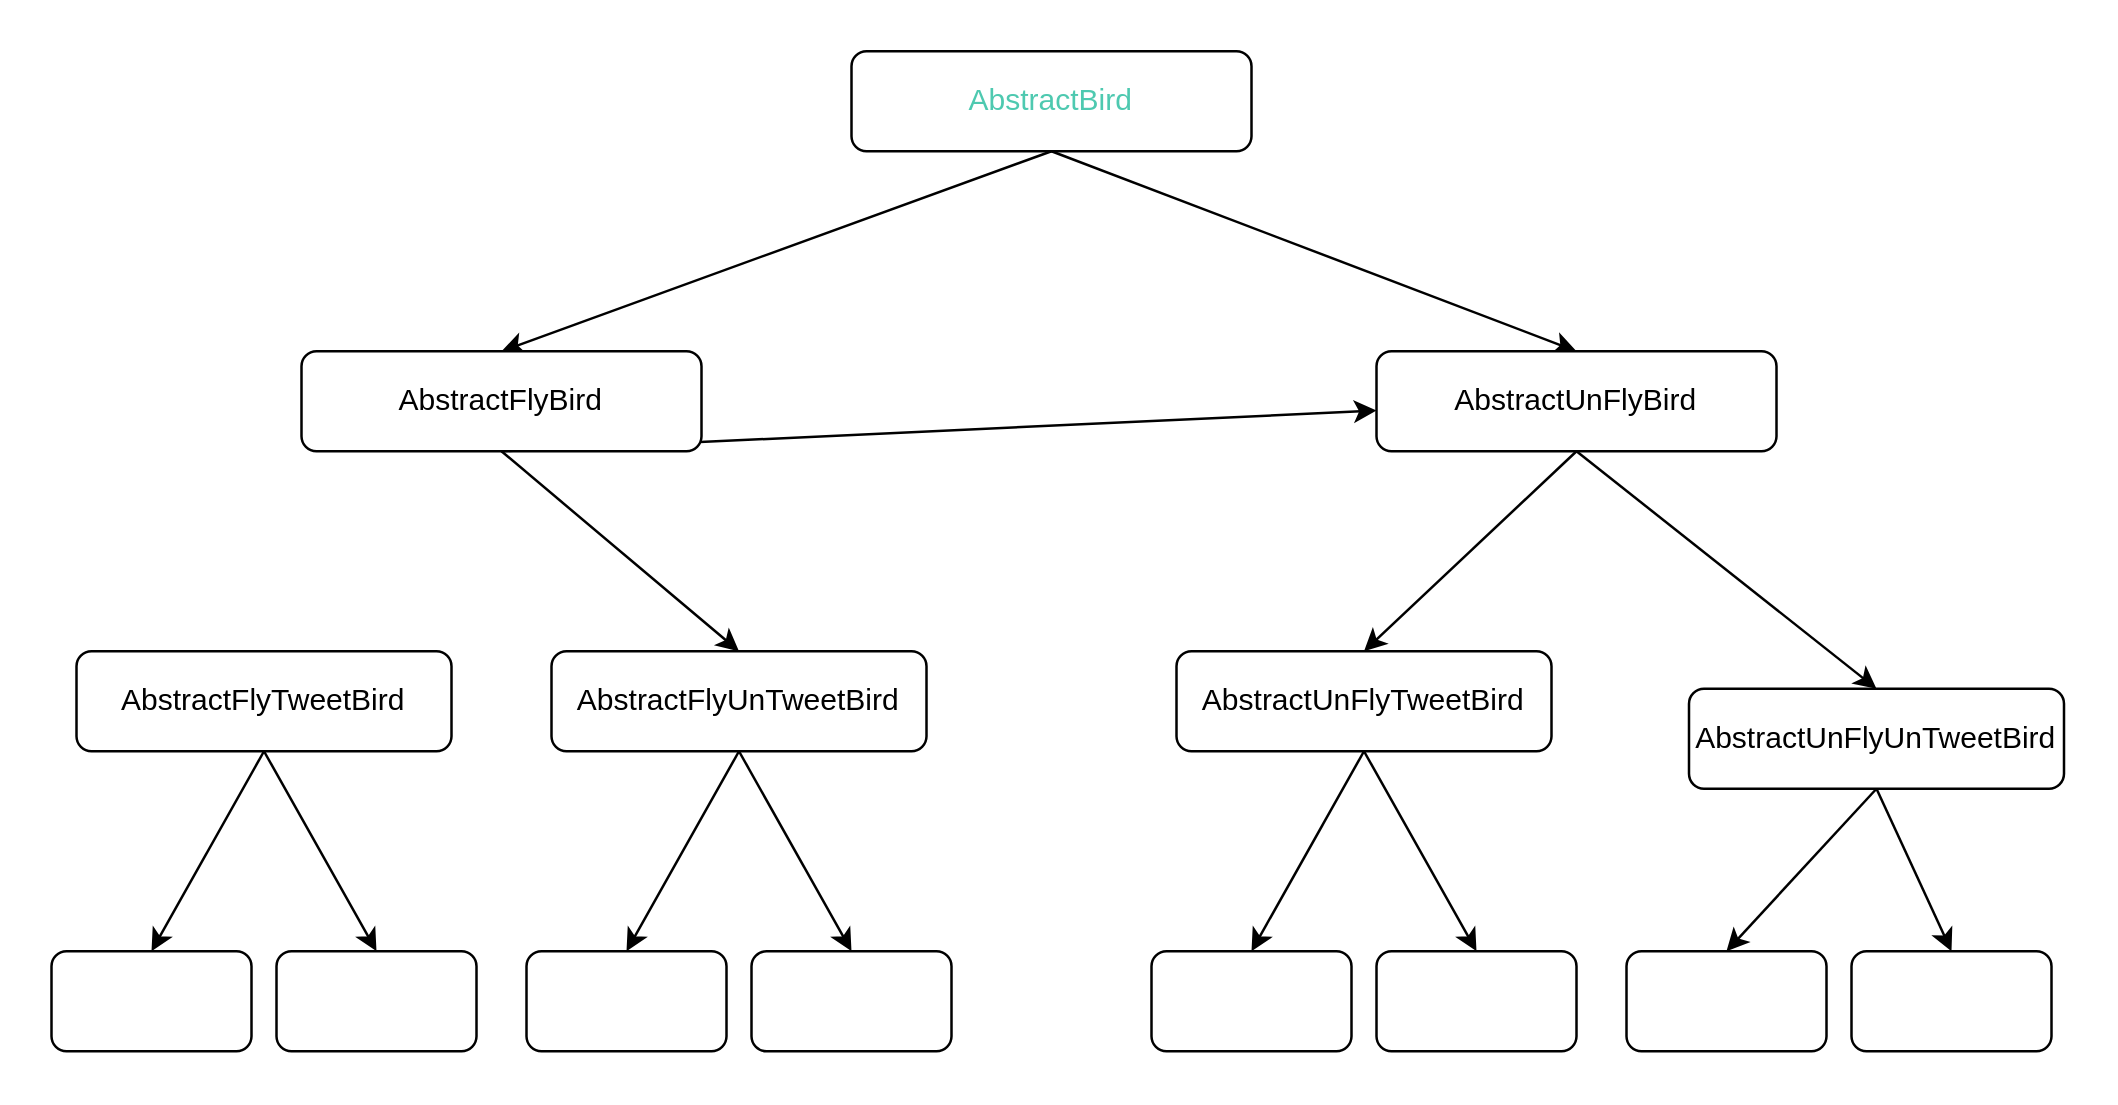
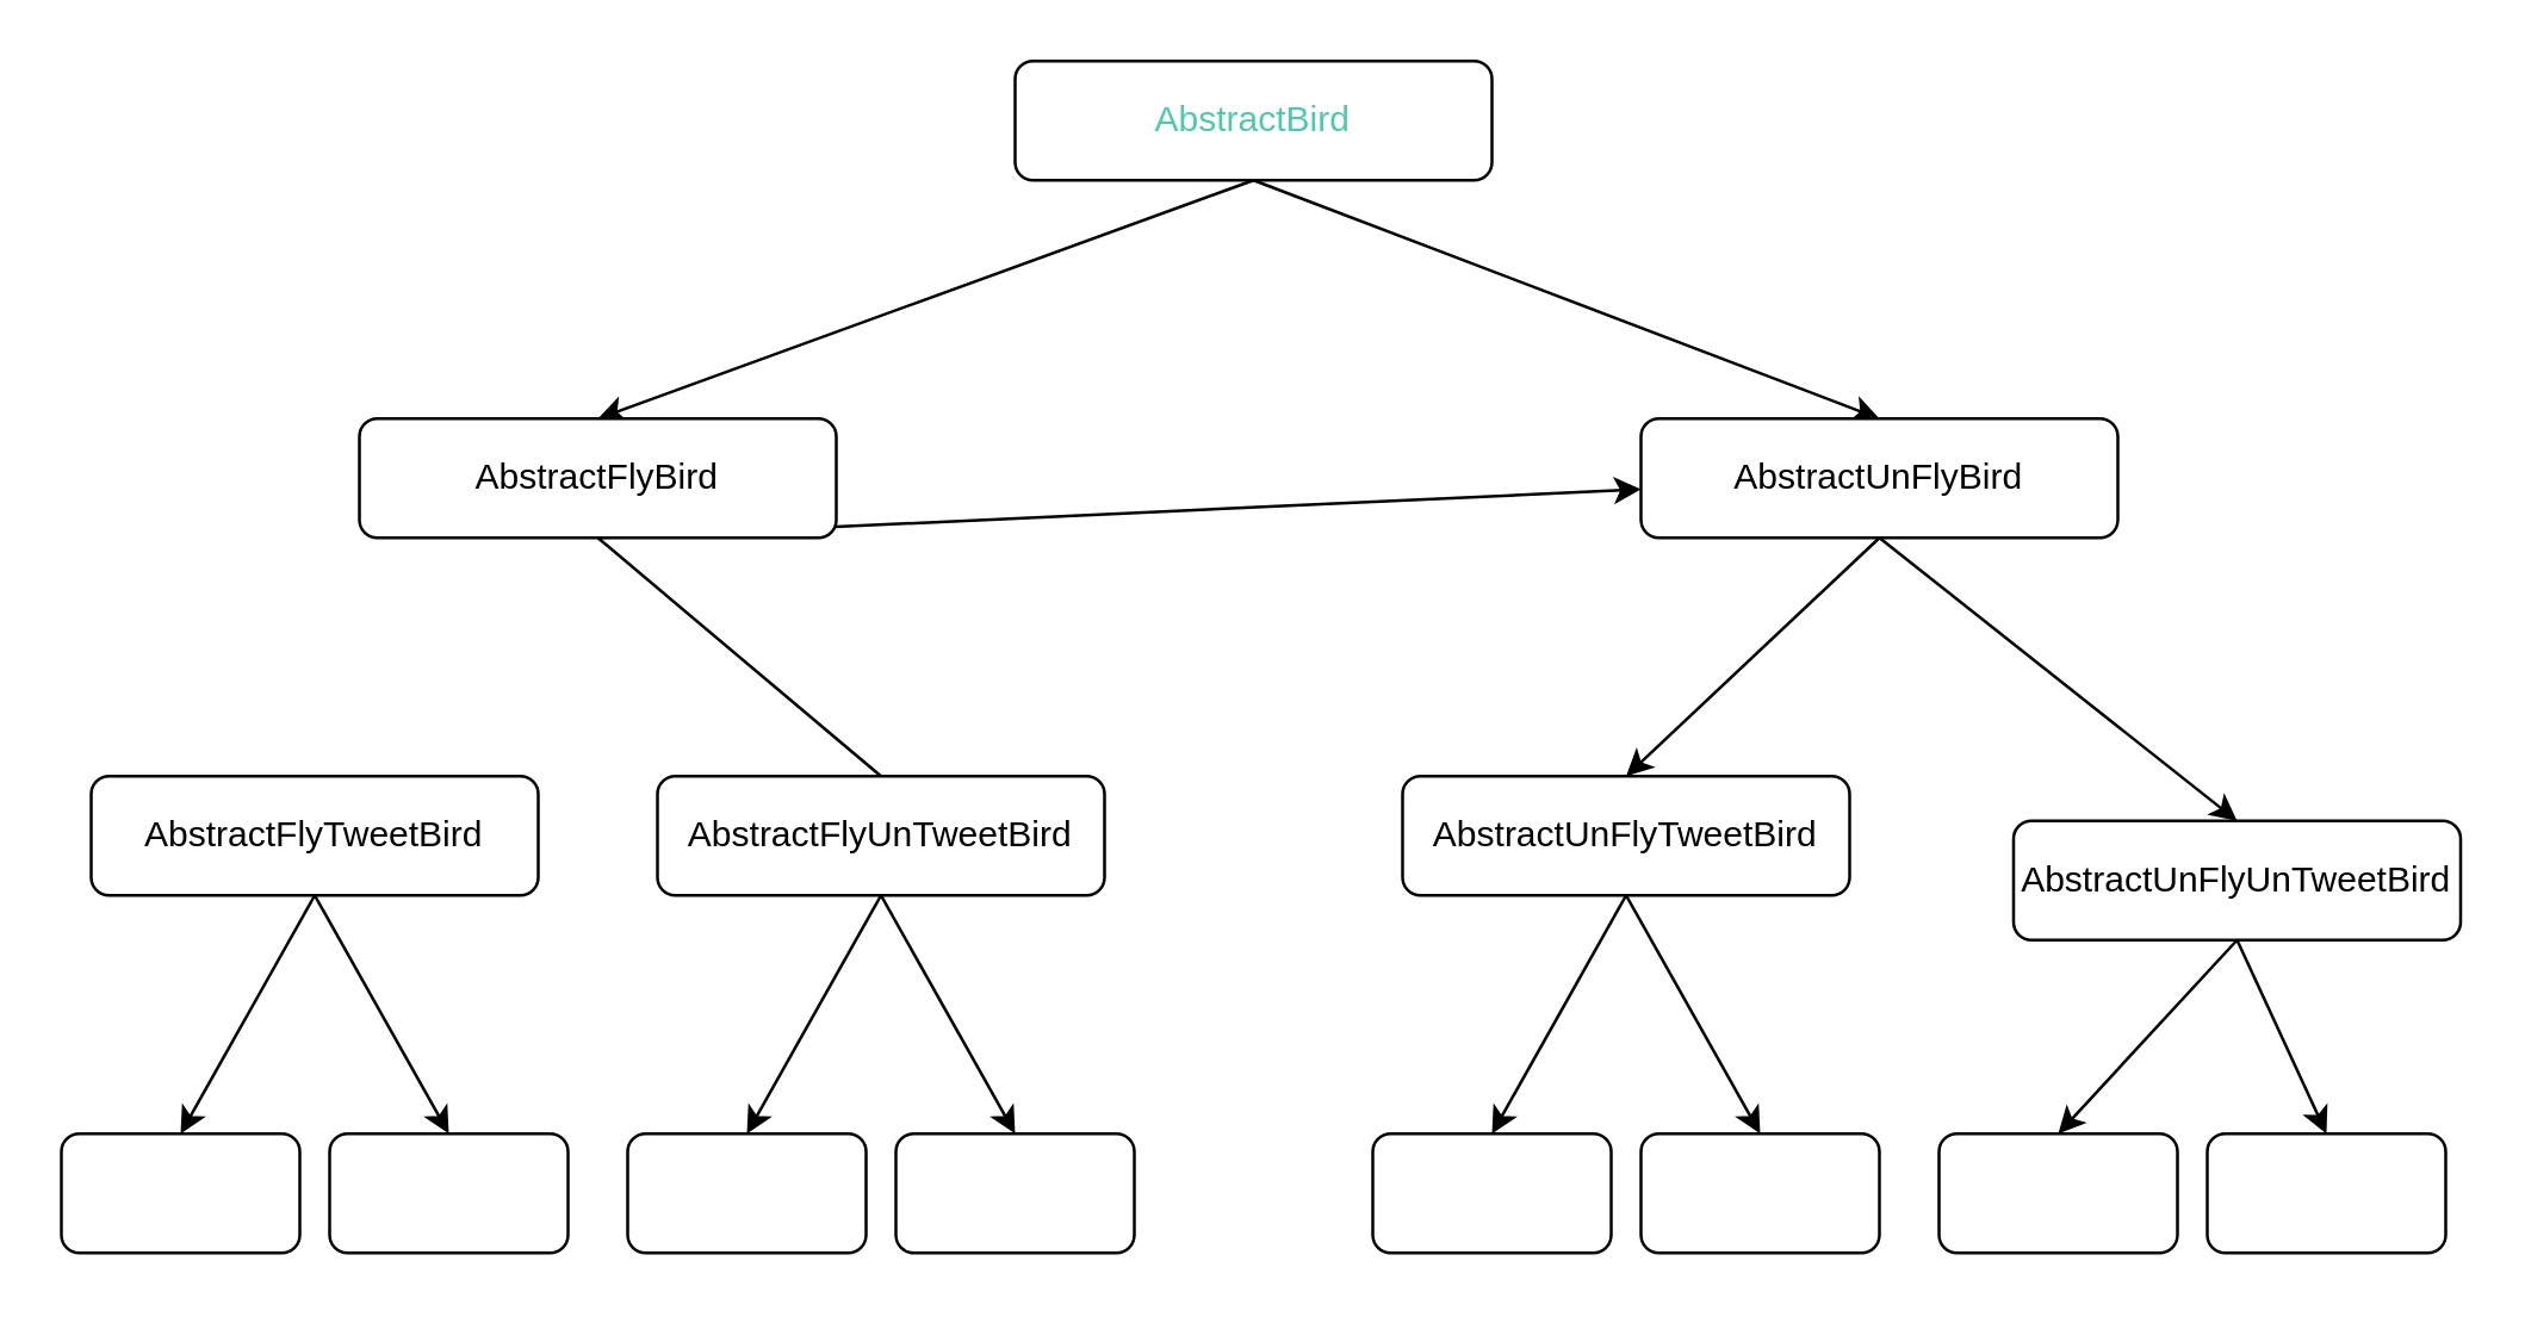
  <mxCell id="0" />
  <mxCell id="1" parent="0" />
  <mxCell id="2" style="edgeStyle=none;html=1;exitX=0.5;exitY=1;exitDx=0;exitDy=0;entryX=0.5;entryY=0;entryDx=0;entryDy=0;" edge="1" parent="1" target="6"><mxGeometry relative="1" as="geometry"><mxPoint x="420" y="60" as="sourcePoint" /></mxGeometry></mxCell>
  <mxCell id="3" style="edgeStyle=none;html=1;exitX=0.5;exitY=1;exitDx=0;exitDy=0;entryX=0.5;entryY=0;entryDx=0;entryDy=0;" edge="1" parent="1" target="9"><mxGeometry relative="1" as="geometry"><mxPoint x="420" y="60" as="sourcePoint" /></mxGeometry></mxCell>
  <mxCell id="4" style="edgeStyle=none;html=1;exitX=0.5;exitY=1;exitDx=0;exitDy=0;" edge="1" parent="1" source="6" target="9"><mxGeometry relative="1" as="geometry" /></mxCell>
- <mxCell id="5" style="edgeStyle=none;html=1;exitX=0.5;exitY=1;exitDx=0;exitDy=0;entryX=0.5;entryY=0;entryDx=0;entryDy=0;" edge="1" parent="1" source="6" target="15"><mxGeometry relative="1" as="geometry" /></mxCell>
+ <mxCell id="5" style="edgeStyle=none;html=1;exitX=0.5;exitY=1;exitDx=0;exitDy=0;entryX=0.5;entryY=0;entryDx=0;entryDy=0;endArrow=none;" edge="1" parent="1" source="6" target="15"><mxGeometry relative="1" as="geometry" /></mxCell>
  <mxCell id="6" value="AbstractFlyBird" style="rounded=1;whiteSpace=wrap;html=1;" vertex="1" parent="1"><mxGeometry x="120" y="140" width="160" height="40" as="geometry" /></mxCell>
  <mxCell id="7" style="edgeStyle=none;html=1;exitX=0.5;exitY=1;exitDx=0;exitDy=0;entryX=0.5;entryY=0;entryDx=0;entryDy=0;" edge="1" parent="1" source="9" target="18"><mxGeometry relative="1" as="geometry" /></mxCell>
  <mxCell id="8" style="edgeStyle=none;html=1;exitX=0.5;exitY=1;exitDx=0;exitDy=0;entryX=0.5;entryY=0;entryDx=0;entryDy=0;" edge="1" parent="1" source="9" target="21"><mxGeometry relative="1" as="geometry" /></mxCell>
  <mxCell id="9" value="&lt;span&gt;AbstractUnFlyBird&lt;/span&gt;" style="rounded=1;whiteSpace=wrap;html=1;" vertex="1" parent="1"><mxGeometry x="550" y="140" width="160" height="40" as="geometry" /></mxCell>
  <mxCell id="10" style="edgeStyle=none;html=1;exitX=0.5;exitY=1;exitDx=0;exitDy=0;entryX=0.5;entryY=0;entryDx=0;entryDy=0;" edge="1" parent="1" source="12" target="23"><mxGeometry relative="1" as="geometry" /></mxCell>
  <mxCell id="11" style="edgeStyle=none;html=1;exitX=0.5;exitY=1;exitDx=0;exitDy=0;entryX=0.5;entryY=0;entryDx=0;entryDy=0;" edge="1" parent="1" source="12" target="24"><mxGeometry relative="1" as="geometry" /></mxCell>
  <mxCell id="12" value="AbstractFlyTweetBird" style="rounded=1;whiteSpace=wrap;html=1;" vertex="1" parent="1"><mxGeometry x="30" y="260" width="150" height="40" as="geometry" /></mxCell>
  <mxCell id="13" style="edgeStyle=none;html=1;exitX=0.5;exitY=1;exitDx=0;exitDy=0;entryX=0.5;entryY=0;entryDx=0;entryDy=0;" edge="1" parent="1" source="15" target="25"><mxGeometry relative="1" as="geometry" /></mxCell>
  <mxCell id="14" style="edgeStyle=none;html=1;exitX=0.5;exitY=1;exitDx=0;exitDy=0;entryX=0.5;entryY=0;entryDx=0;entryDy=0;" edge="1" parent="1" source="15" target="26"><mxGeometry relative="1" as="geometry" /></mxCell>
  <mxCell id="15" value="AbstractFlyUnTweetBird" style="rounded=1;whiteSpace=wrap;html=1;" vertex="1" parent="1"><mxGeometry x="220" y="260" width="150" height="40" as="geometry" /></mxCell>
  <mxCell id="16" style="edgeStyle=none;html=1;exitX=0.5;exitY=1;exitDx=0;exitDy=0;entryX=0.5;entryY=0;entryDx=0;entryDy=0;" edge="1" parent="1" source="18" target="27"><mxGeometry relative="1" as="geometry" /></mxCell>
  <mxCell id="17" style="edgeStyle=none;html=1;exitX=0.5;exitY=1;exitDx=0;exitDy=0;entryX=0.5;entryY=0;entryDx=0;entryDy=0;" edge="1" parent="1" source="18" target="28"><mxGeometry relative="1" as="geometry" /></mxCell>
  <mxCell id="18" value="AbstractUnFlyTweetBird" style="rounded=1;whiteSpace=wrap;html=1;" vertex="1" parent="1"><mxGeometry x="470" y="260" width="150" height="40" as="geometry" /></mxCell>
  <mxCell id="19" style="edgeStyle=none;html=1;exitX=0.5;exitY=1;exitDx=0;exitDy=0;entryX=0.5;entryY=0;entryDx=0;entryDy=0;" edge="1" parent="1" source="21" target="29"><mxGeometry relative="1" as="geometry" /></mxCell>
  <mxCell id="20" style="edgeStyle=none;html=1;exitX=0.5;exitY=1;exitDx=0;exitDy=0;entryX=0.5;entryY=0;entryDx=0;entryDy=0;" edge="1" parent="1" source="21" target="30"><mxGeometry relative="1" as="geometry" /></mxCell>
  <mxCell id="21" value="AbstractUnFlyUnTweetBird" style="rounded=1;whiteSpace=wrap;html=1;" vertex="1" parent="1"><mxGeometry x="675" y="275" width="150" height="40" as="geometry" /></mxCell>
  <mxCell id="22" value="&lt;font color=&quot;#4ec9b0&quot;&gt;AbstractBird&lt;/font&gt;" style="rounded=1;whiteSpace=wrap;html=1;" vertex="1" parent="1"><mxGeometry x="340" y="20" width="160" height="40" as="geometry" /></mxCell>
  <mxCell id="23" value="" style="rounded=1;whiteSpace=wrap;html=1;" vertex="1" parent="1"><mxGeometry x="20" y="380" width="80" height="40" as="geometry" /></mxCell>
  <mxCell id="24" value="" style="rounded=1;whiteSpace=wrap;html=1;" vertex="1" parent="1"><mxGeometry x="110" y="380" width="80" height="40" as="geometry" /></mxCell>
  <mxCell id="25" value="" style="rounded=1;whiteSpace=wrap;html=1;" vertex="1" parent="1"><mxGeometry x="210" y="380" width="80" height="40" as="geometry" /></mxCell>
  <mxCell id="26" value="" style="rounded=1;whiteSpace=wrap;html=1;" vertex="1" parent="1"><mxGeometry x="300" y="380" width="80" height="40" as="geometry" /></mxCell>
  <mxCell id="27" value="" style="rounded=1;whiteSpace=wrap;html=1;" vertex="1" parent="1"><mxGeometry x="460" y="380" width="80" height="40" as="geometry" /></mxCell>
  <mxCell id="28" value="" style="rounded=1;whiteSpace=wrap;html=1;" vertex="1" parent="1"><mxGeometry x="550" y="380" width="80" height="40" as="geometry" /></mxCell>
  <mxCell id="29" value="" style="rounded=1;whiteSpace=wrap;html=1;" vertex="1" parent="1"><mxGeometry x="650" y="380" width="80" height="40" as="geometry" /></mxCell>
  <mxCell id="30" value="" style="rounded=1;whiteSpace=wrap;html=1;" vertex="1" parent="1"><mxGeometry x="740" y="380" width="80" height="40" as="geometry" /></mxCell>
